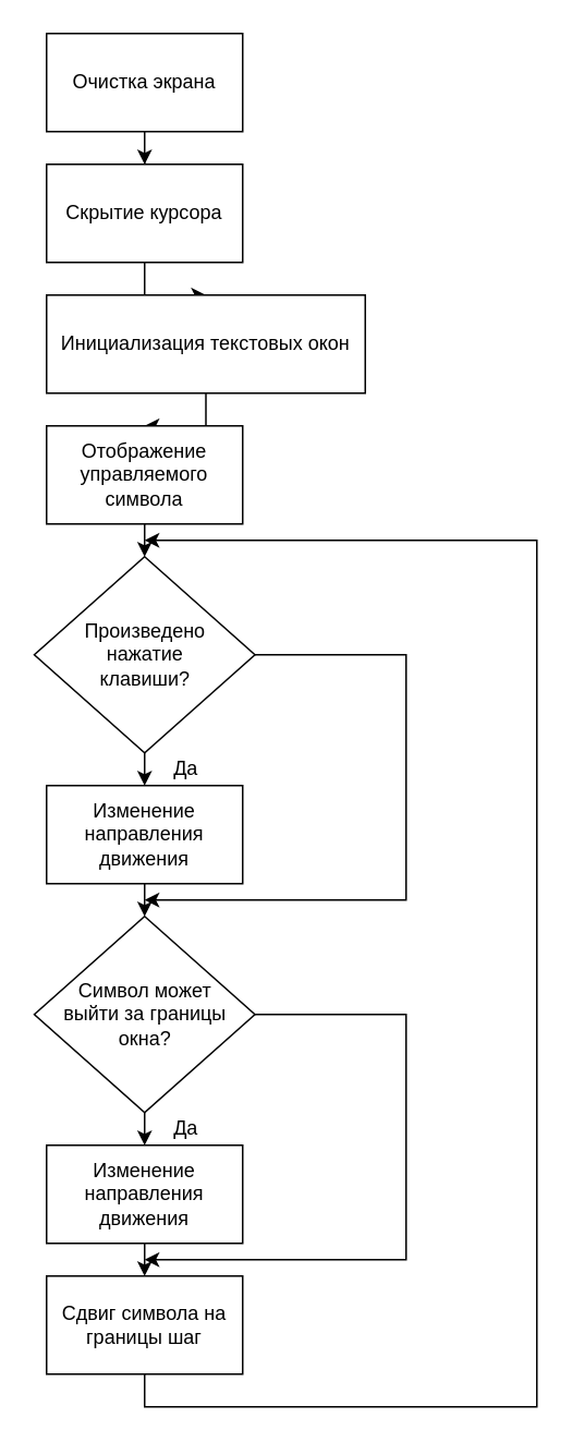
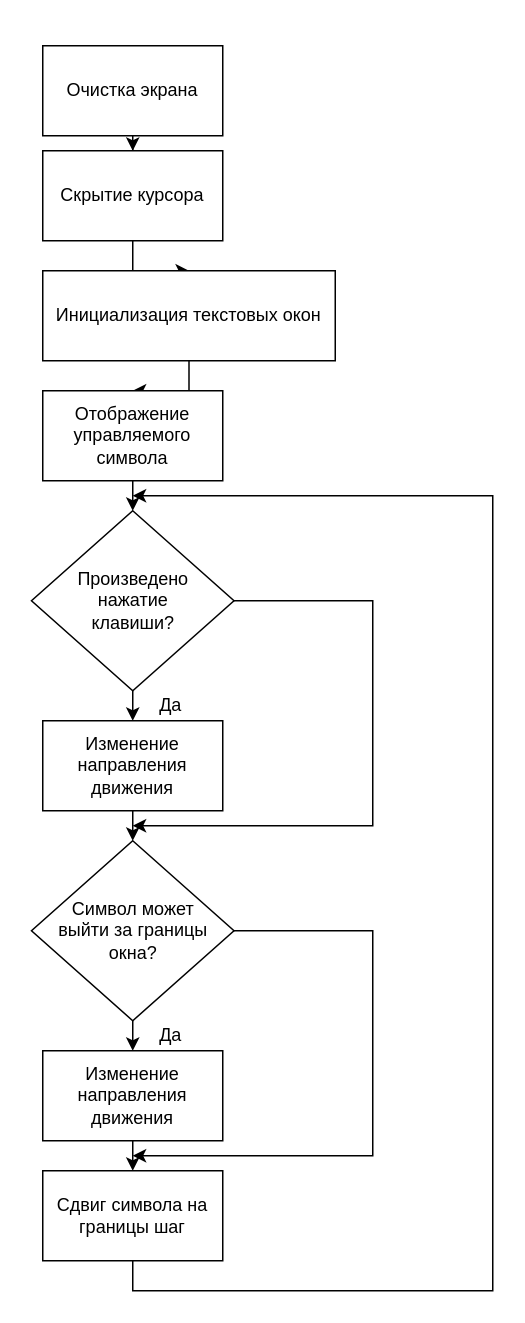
  <mxCell id="0" />
  <mxCell id="1" parent="0" />
  <mxCell id="2" style="edgeStyle=orthogonalEdgeStyle;rounded=0;orthogonalLoop=1;jettySize=auto;html=1;exitX=0.5;exitY=1;exitDx=0;exitDy=0;" edge="1" parent="1" source="3" target="5"><mxGeometry relative="1" as="geometry" /></mxCell>
- <mxCell id="3" value="Очистка экрана" style="rounded=0;whiteSpace=wrap;html=1;" vertex="1" parent="1"><mxGeometry x="28" y="20" width="120" height="60" as="geometry" /></mxCell>
+ <mxCell id="3" value="Очистка экрана" style="rounded=0;whiteSpace=wrap;html=1;" vertex="1" parent="1"><mxGeometry x="28" y="30" width="120" height="60" as="geometry" /></mxCell>
  <mxCell id="4" style="edgeStyle=orthogonalEdgeStyle;rounded=0;orthogonalLoop=1;jettySize=auto;html=1;exitX=0.5;exitY=1;exitDx=0;exitDy=0;" edge="1" parent="1" source="5" target="7"><mxGeometry relative="1" as="geometry" /></mxCell>
  <mxCell id="5" value="Скрытие курсора" style="rounded=0;whiteSpace=wrap;html=1;" vertex="1" parent="1"><mxGeometry x="28" y="100" width="120" height="60" as="geometry" /></mxCell>
  <mxCell id="6" style="edgeStyle=orthogonalEdgeStyle;rounded=0;orthogonalLoop=1;jettySize=auto;html=1;exitX=0.5;exitY=1;exitDx=0;exitDy=0;entryX=0.5;entryY=0;entryDx=0;entryDy=0;" edge="1" parent="1" source="7" target="9"><mxGeometry relative="1" as="geometry" /></mxCell>
  <mxCell id="7" value="Инициализация текстовых окон" style="rounded=0;whiteSpace=wrap;html=1;" vertex="1" parent="1"><mxGeometry x="28" y="180" width="195" height="60" as="geometry" /></mxCell>
  <mxCell id="8" style="edgeStyle=orthogonalEdgeStyle;rounded=0;orthogonalLoop=1;jettySize=auto;html=1;exitX=0.5;exitY=1;exitDx=0;exitDy=0;entryX=0.5;entryY=0;entryDx=0;entryDy=0;" edge="1" parent="1" source="9" target="12"><mxGeometry relative="1" as="geometry" /></mxCell>
  <mxCell id="9" value="&lt;div&gt;Отображение управляемого символа&lt;/div&gt;" style="rounded=0;whiteSpace=wrap;html=1;" vertex="1" parent="1"><mxGeometry x="28" y="260" width="120" height="60" as="geometry" /></mxCell>
  <mxCell id="10" style="edgeStyle=orthogonalEdgeStyle;rounded=0;orthogonalLoop=1;jettySize=auto;html=1;exitX=0.5;exitY=1;exitDx=0;exitDy=0;entryX=0.5;entryY=0;entryDx=0;entryDy=0;" edge="1" parent="1" source="12" target="14"><mxGeometry relative="1" as="geometry" /></mxCell>
  <mxCell id="11" style="edgeStyle=orthogonalEdgeStyle;rounded=0;orthogonalLoop=1;jettySize=auto;html=1;exitX=1;exitY=0.5;exitDx=0;exitDy=0;endArrow=classic;endFill=1;" edge="1" parent="1" source="12"><mxGeometry relative="1" as="geometry"><mxPoint x="88" y="550" as="targetPoint" /><Array as="points"><mxPoint x="248" y="400" /><mxPoint x="248" y="550" /></Array></mxGeometry></mxCell>
  <mxCell id="12" value="&lt;div&gt;Произведено &lt;br&gt;&lt;/div&gt;&lt;div&gt;нажатие&lt;/div&gt;&lt;div&gt;клавиши? &lt;br&gt;&lt;/div&gt;" style="rhombus;whiteSpace=wrap;html=1;" vertex="1" parent="1"><mxGeometry x="20.5" y="340" width="135" height="120" as="geometry" /></mxCell>
  <mxCell id="13" style="edgeStyle=orthogonalEdgeStyle;rounded=0;orthogonalLoop=1;jettySize=auto;html=1;exitX=0.5;exitY=1;exitDx=0;exitDy=0;entryX=0.5;entryY=0;entryDx=0;entryDy=0;endArrow=classic;endFill=1;" edge="1" parent="1" source="14" target="17"><mxGeometry relative="1" as="geometry" /></mxCell>
  <mxCell id="14" value="Изменение направления движения" style="rounded=0;whiteSpace=wrap;html=1;" vertex="1" parent="1"><mxGeometry x="28" y="480" width="120" height="60" as="geometry" /></mxCell>
  <mxCell id="15" style="edgeStyle=orthogonalEdgeStyle;rounded=0;orthogonalLoop=1;jettySize=auto;html=1;exitX=0.5;exitY=1;exitDx=0;exitDy=0;entryX=0.5;entryY=0;entryDx=0;entryDy=0;endArrow=classic;endFill=1;" edge="1" parent="1" source="17" target="19"><mxGeometry relative="1" as="geometry" /></mxCell>
  <mxCell id="16" style="edgeStyle=orthogonalEdgeStyle;rounded=0;orthogonalLoop=1;jettySize=auto;html=1;exitX=1;exitY=0.5;exitDx=0;exitDy=0;endArrow=classic;endFill=1;" edge="1" parent="1" source="17"><mxGeometry relative="1" as="geometry"><mxPoint x="88" y="770" as="targetPoint" /><Array as="points"><mxPoint x="248" y="620" /><mxPoint x="248" y="770" /><mxPoint x="88" y="770" /></Array></mxGeometry></mxCell>
  <mxCell id="17" value="&lt;div&gt;Символ может&lt;/div&gt;&lt;div&gt;выйти за границы&lt;/div&gt;&lt;div&gt;окна?&lt;/div&gt;" style="rhombus;whiteSpace=wrap;html=1;" vertex="1" parent="1"><mxGeometry x="20.5" y="560" width="135" height="120" as="geometry" /></mxCell>
  <mxCell id="18" style="edgeStyle=orthogonalEdgeStyle;rounded=0;orthogonalLoop=1;jettySize=auto;html=1;exitX=0.5;exitY=1;exitDx=0;exitDy=0;entryX=0.5;entryY=0;entryDx=0;entryDy=0;endArrow=classic;endFill=1;" edge="1" parent="1" source="19" target="21"><mxGeometry relative="1" as="geometry" /></mxCell>
  <mxCell id="19" value="Изменение направления движения" style="rounded=0;whiteSpace=wrap;html=1;" vertex="1" parent="1"><mxGeometry x="28" y="700" width="120" height="60" as="geometry" /></mxCell>
  <mxCell id="20" style="edgeStyle=orthogonalEdgeStyle;rounded=0;orthogonalLoop=1;jettySize=auto;html=1;exitX=0.5;exitY=1;exitDx=0;exitDy=0;endArrow=classic;endFill=1;" edge="1" parent="1" source="21"><mxGeometry relative="1" as="geometry"><mxPoint x="88" y="330" as="targetPoint" /><Array as="points"><mxPoint x="88" y="860" /><mxPoint x="328" y="860" /><mxPoint x="328" y="330" /></Array></mxGeometry></mxCell>
  <mxCell id="21" value="Сдвиг символа на границы шаг" style="rounded=0;whiteSpace=wrap;html=1;" vertex="1" parent="1"><mxGeometry x="28" y="780" width="120" height="60" as="geometry" /></mxCell>
  <mxCell id="22" value="&lt;div&gt;Да&lt;/div&gt;" style="text;html=1;align=center;verticalAlign=middle;resizable=0;points=[];;autosize=1;" vertex="1" parent="1"><mxGeometry x="98" y="460" width="30" height="20" as="geometry" /></mxCell>
  <mxCell id="23" value="&lt;div&gt;Да&lt;/div&gt;" style="text;html=1;align=center;verticalAlign=middle;resizable=0;points=[];;autosize=1;" vertex="1" parent="1"><mxGeometry x="98" y="680" width="30" height="20" as="geometry" /></mxCell>
